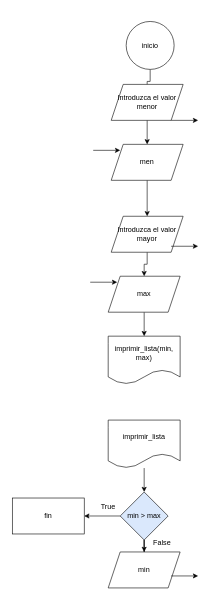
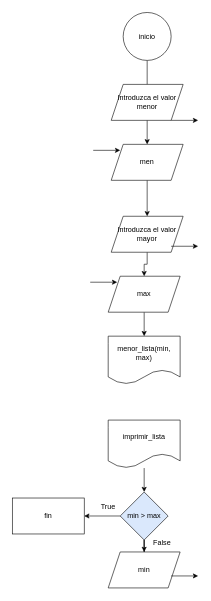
  <mxCell id="0" />
  <mxCell id="1" parent="0" />
  <mxCell id="2" style="edgeStyle=orthogonalEdgeStyle;rounded=0;orthogonalLoop=1;jettySize=auto;html=1;endArrow=none;" edge="1" parent="1" source="3" target="5"><mxGeometry relative="1" as="geometry" /></mxCell>
- <mxCell id="3" value="inicio" style="ellipse;whiteSpace=wrap;html=1;aspect=fixed;" vertex="1" parent="1"><mxGeometry x="210" y="35" width="80" height="80" as="geometry" /></mxCell>
+ <mxCell id="3" value="inicio" style="ellipse;whiteSpace=wrap;html=1;aspect=fixed;" vertex="1" parent="1"><mxGeometry x="205" y="20" width="80" height="80" as="geometry" /></mxCell>
  <mxCell id="4" style="edgeStyle=orthogonalEdgeStyle;rounded=0;orthogonalLoop=1;jettySize=auto;html=1;" edge="1" parent="1" source="5" target="7"><mxGeometry relative="1" as="geometry" /></mxCell>
  <mxCell id="5" value="Introduzca el valor menor" style="shape=parallelogram;perimeter=parallelogramPerimeter;whiteSpace=wrap;html=1;fixedSize=1;" vertex="1" parent="1"><mxGeometry x="185" y="140" width="120" height="60" as="geometry" /></mxCell>
  <mxCell id="6" style="edgeStyle=orthogonalEdgeStyle;rounded=0;orthogonalLoop=1;jettySize=auto;html=1;" edge="1" parent="1" source="7" target="9"><mxGeometry relative="1" as="geometry" /></mxCell>
  <mxCell id="7" value="men" style="shape=parallelogram;perimeter=parallelogramPerimeter;whiteSpace=wrap;html=1;fixedSize=1;" vertex="1" parent="1"><mxGeometry x="185" y="240" width="120" height="60" as="geometry" /></mxCell>
  <mxCell id="8" style="edgeStyle=orthogonalEdgeStyle;rounded=0;orthogonalLoop=1;jettySize=auto;html=1;" edge="1" parent="1" source="9" target="11"><mxGeometry relative="1" as="geometry" /></mxCell>
  <mxCell id="9" value="Introduzca el valor mayor" style="shape=parallelogram;perimeter=parallelogramPerimeter;whiteSpace=wrap;html=1;fixedSize=1;" vertex="1" parent="1"><mxGeometry x="185" y="360" width="120" height="60" as="geometry" /></mxCell>
  <mxCell id="10" style="edgeStyle=orthogonalEdgeStyle;rounded=0;orthogonalLoop=1;jettySize=auto;html=1;" edge="1" parent="1" source="11" target="12"><mxGeometry relative="1" as="geometry" /></mxCell>
  <mxCell id="11" value="max" style="shape=parallelogram;perimeter=parallelogramPerimeter;whiteSpace=wrap;html=1;fixedSize=1;" vertex="1" parent="1"><mxGeometry x="180" y="460" width="120" height="60" as="geometry" /></mxCell>
- <mxCell id="12" value="imprimir_lista(min, max)" style="shape=document;whiteSpace=wrap;html=1;boundedLbl=1;" vertex="1" parent="1"><mxGeometry x="180" y="560" width="120" height="80" as="geometry" /></mxCell>
+ <mxCell id="12" value="menor_lista(min, max)" style="shape=document;whiteSpace=wrap;html=1;boundedLbl=1;" vertex="1" parent="1"><mxGeometry x="180" y="560" width="120" height="80" as="geometry" /></mxCell>
  <mxCell id="13" style="edgeStyle=orthogonalEdgeStyle;rounded=0;orthogonalLoop=1;jettySize=auto;html=1;" edge="1" parent="1" source="14" target="17"><mxGeometry relative="1" as="geometry" /></mxCell>
  <mxCell id="14" value="imprimir_lista" style="shape=document;whiteSpace=wrap;html=1;boundedLbl=1;" vertex="1" parent="1"><mxGeometry x="180" y="700" width="120" height="80" as="geometry" /></mxCell>
  <mxCell id="15" value="" style="edgeStyle=orthogonalEdgeStyle;rounded=0;orthogonalLoop=1;jettySize=auto;html=1;" edge="1" parent="1" source="17" target="18"><mxGeometry relative="1" as="geometry" /></mxCell>
  <mxCell id="16" style="edgeStyle=orthogonalEdgeStyle;rounded=0;orthogonalLoop=1;jettySize=auto;html=1;" edge="1" parent="1" source="17" target="19"><mxGeometry relative="1" as="geometry" /></mxCell>
  <mxCell id="17" value="min &amp;gt; max" style="rhombus;whiteSpace=wrap;html=1;fillColor=#dae8fc;" vertex="1" parent="1"><mxGeometry x="200" y="820" width="80" height="80" as="geometry" /></mxCell>
  <mxCell id="18" value="fin" style="whiteSpace=wrap;html=1;" vertex="1" parent="1"><mxGeometry x="20" y="830" width="120" height="60" as="geometry" /></mxCell>
  <mxCell id="19" value="min" style="shape=parallelogram;perimeter=parallelogramPerimeter;whiteSpace=wrap;html=1;fixedSize=1;" vertex="1" parent="1"><mxGeometry x="180" y="920" width="120" height="60" as="geometry" /></mxCell>
  <mxCell id="20" value="True" style="text;html=1;align=center;verticalAlign=middle;whiteSpace=wrap;rounded=0;" vertex="1" parent="1"><mxGeometry x="150" y="830" width="60" height="30" as="geometry" /></mxCell>
  <mxCell id="21" value="False" style="text;html=1;align=center;verticalAlign=middle;whiteSpace=wrap;rounded=0;" vertex="1" parent="1"><mxGeometry x="240" y="890" width="60" height="30" as="geometry" /></mxCell>
  <mxCell id="22" value="" style="endArrow=classic;html=1;rounded=0;" edge="1" parent="1"><mxGeometry width="50" height="50" relative="1" as="geometry"><mxPoint x="285" y="200" as="sourcePoint" /><mxPoint x="330" y="200" as="targetPoint" /></mxGeometry></mxCell>
  <mxCell id="23" value="" style="endArrow=classic;html=1;rounded=0;" edge="1" parent="1"><mxGeometry width="50" height="50" relative="1" as="geometry"><mxPoint x="155" y="250" as="sourcePoint" /><mxPoint x="200" y="250" as="targetPoint" /></mxGeometry></mxCell>
  <mxCell id="24" value="" style="endArrow=classic;html=1;rounded=0;" edge="1" parent="1"><mxGeometry width="50" height="50" relative="1" as="geometry"><mxPoint x="285" y="410" as="sourcePoint" /><mxPoint x="330" y="410" as="targetPoint" /></mxGeometry></mxCell>
  <mxCell id="25" value="" style="endArrow=classic;html=1;rounded=0;" edge="1" parent="1"><mxGeometry width="50" height="50" relative="1" as="geometry"><mxPoint x="150" y="470" as="sourcePoint" /><mxPoint x="195" y="470" as="targetPoint" /></mxGeometry></mxCell>
  <mxCell id="26" value="" style="endArrow=classic;html=1;rounded=0;" edge="1" parent="1"><mxGeometry width="50" height="50" relative="1" as="geometry"><mxPoint x="285" y="960" as="sourcePoint" /><mxPoint x="330" y="960" as="targetPoint" /></mxGeometry></mxCell>
